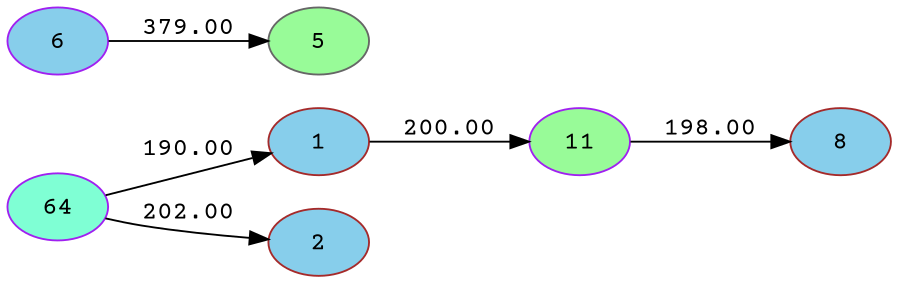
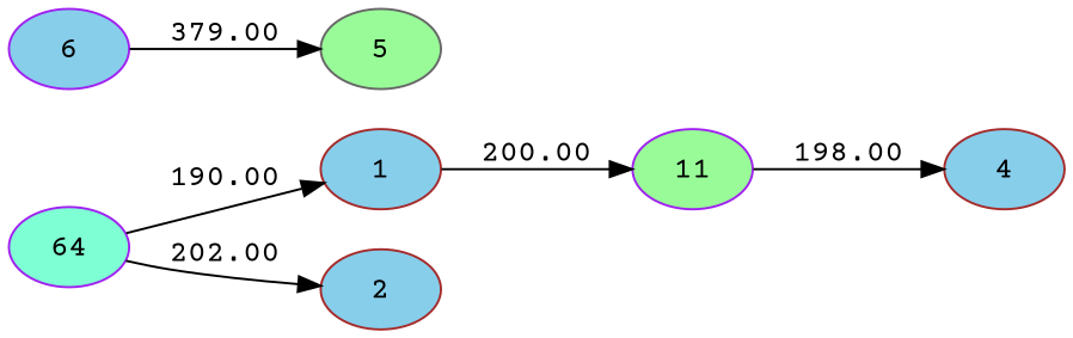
  digraph {
    fontname="Courier Prime"
    rankdir=LR
    node [color=purple fillcolor=skyblue fontname="Courier Prime" style=filled]
    edge [fontname="Courier Prime"]
    64 [fillcolor=aquamarine]
    1 [color=brown]
    2 [color=brown]
    11 [fillcolor=palegreen]
-   4 [color=brown label=8]
+   4 [color=brown]
    6
    5 [color=gray40 fillcolor=palegreen]
    64 -> 1 [label=190.00]
    64 -> 2 [label=202.00]
    1 -> 11 [label=200.00]
    11 -> 4 [label=198.00]
    6 -> 5 [label=379.00]
  }
